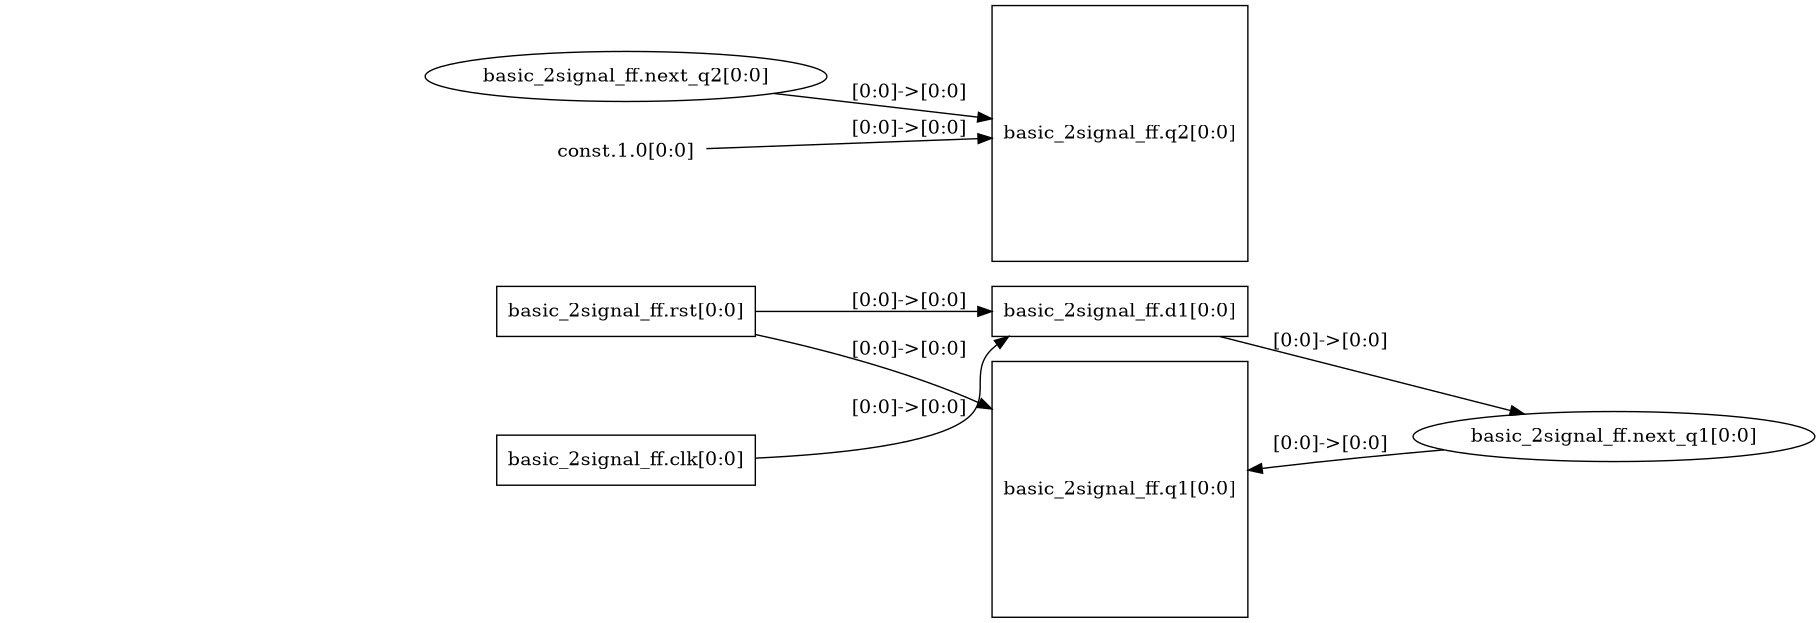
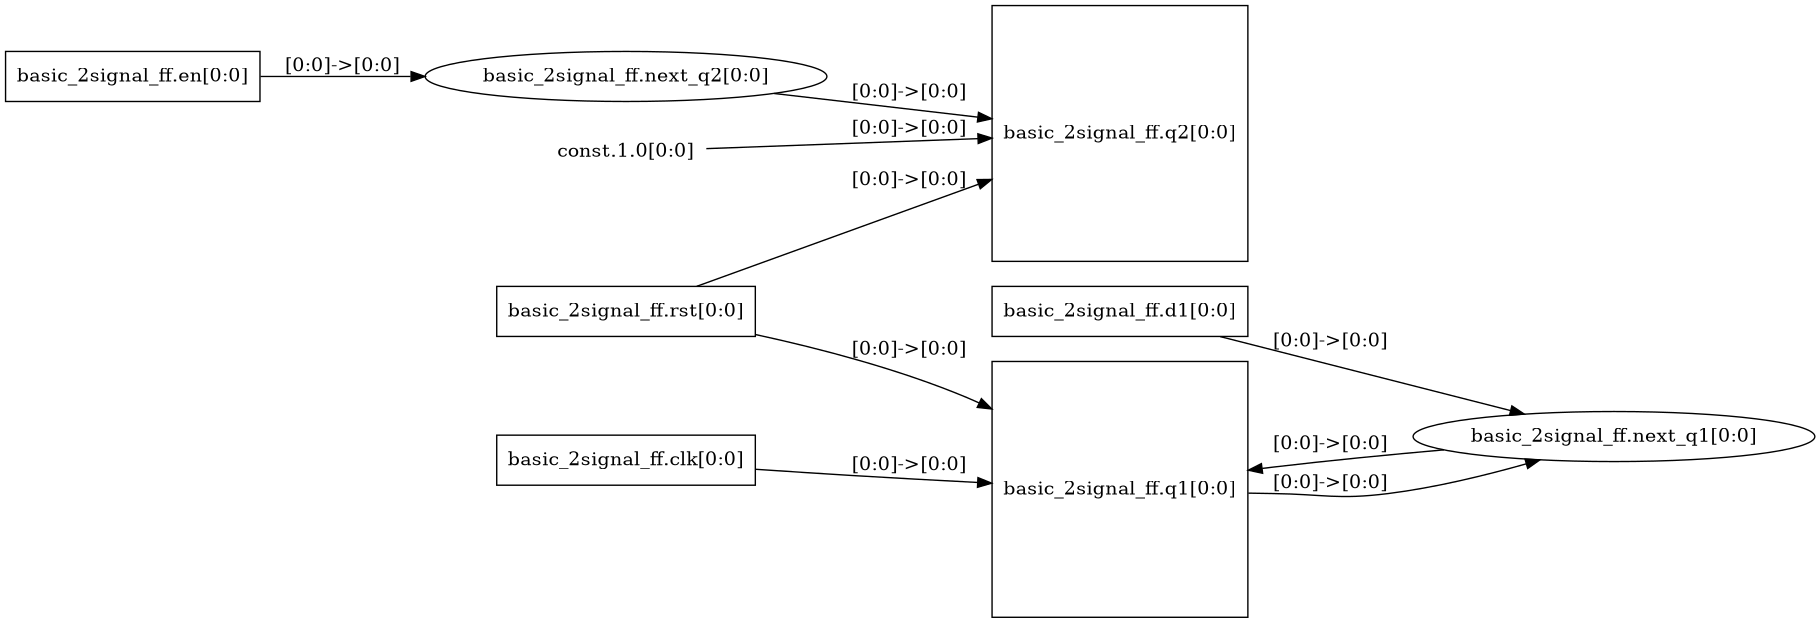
  digraph {
    rankdir=LR
    node [shape=rectangle]
+   n1 [label="basic_2signal_ff.en[0:0]"]
    n2 [label="basic_2signal_ff.next_q2[0:0]" shape=ellipse]
    n3 [label="basic_2signal_ff.next_q1[0:0]" shape=ellipse]
    n4 [label="basic_2signal_ff.q1[0:0]" shape=square]
    n5 [label="basic_2signal_ff.q2[0:0]" shape=square]
    n6 [label="basic_2signal_ff.d1[0:0]"]
    n7 [label="basic_2signal_ff.rst[0:0]"]
    n8 [label="basic_2signal_ff.clk[0:0]"]
    n9 [label="const.1.0[0:0]" shape=none]
+   n1 -> n2 [label="[0:0]->[0:0]"]
    n2 -> n5 [label="[0:0]->[0:0]"]
    n3 -> n4 [label="[0:0]->[0:0]"]
+   n4 -> n3 [label="[0:0]->[0:0]"]
    n6 -> n3 [label="[0:0]->[0:0]"]
    n7 -> n4 [label="[0:0]->[0:0]"]
-   n7 -> n6 [label="[0:0]->[0:0]"]
-   n8 -> n6 [label="[0:0]->[0:0]"]
+   n7 -> n5 [label="[0:0]->[0:0]"]
+   n8 -> n4 [label="[0:0]->[0:0]"]
    n9 -> n5 [label="[0:0]->[0:0]"]
  }
